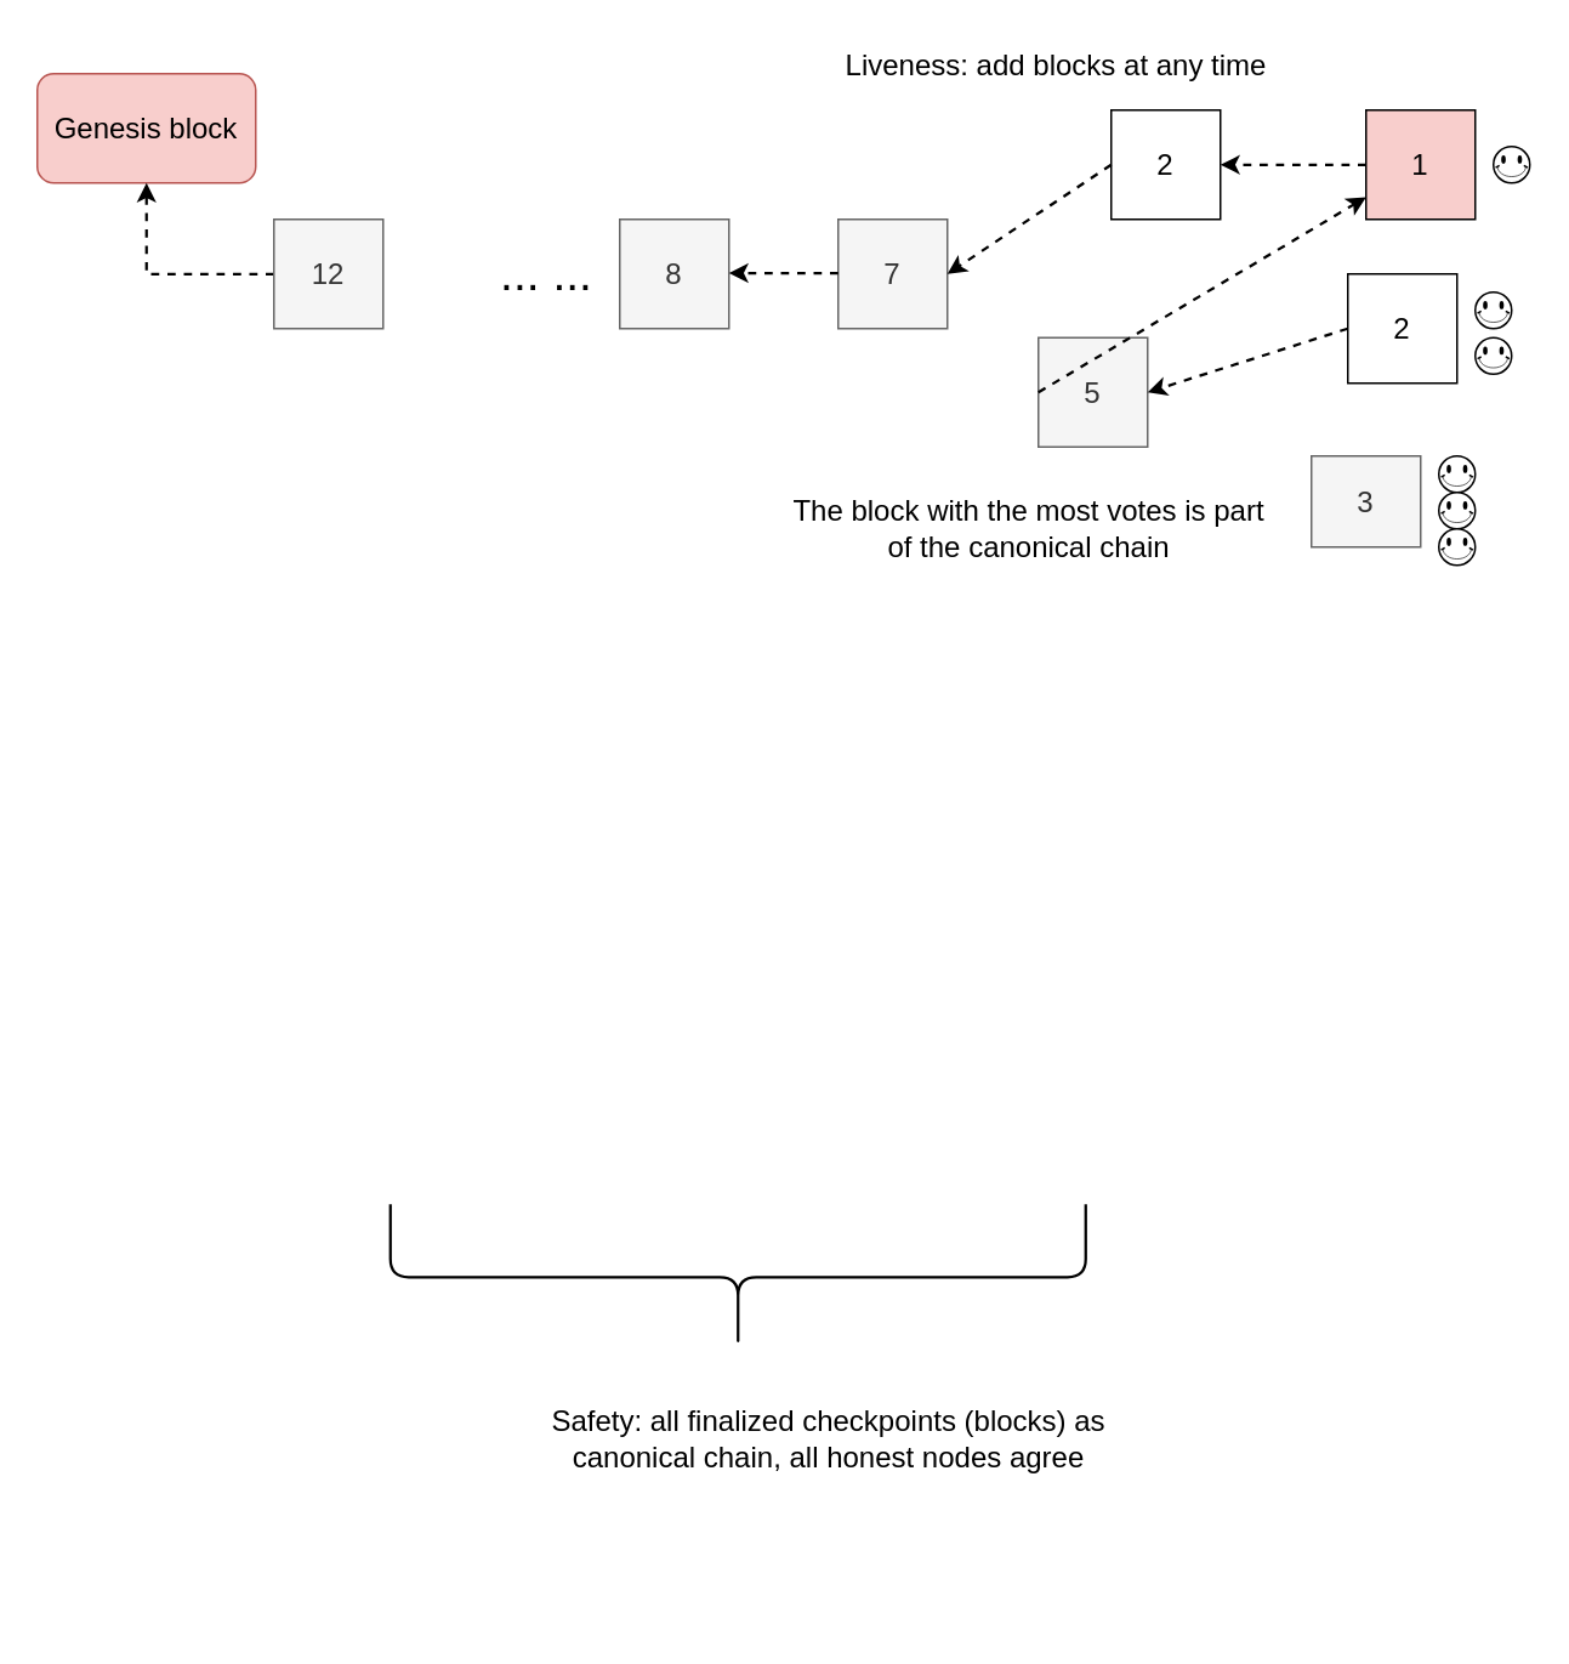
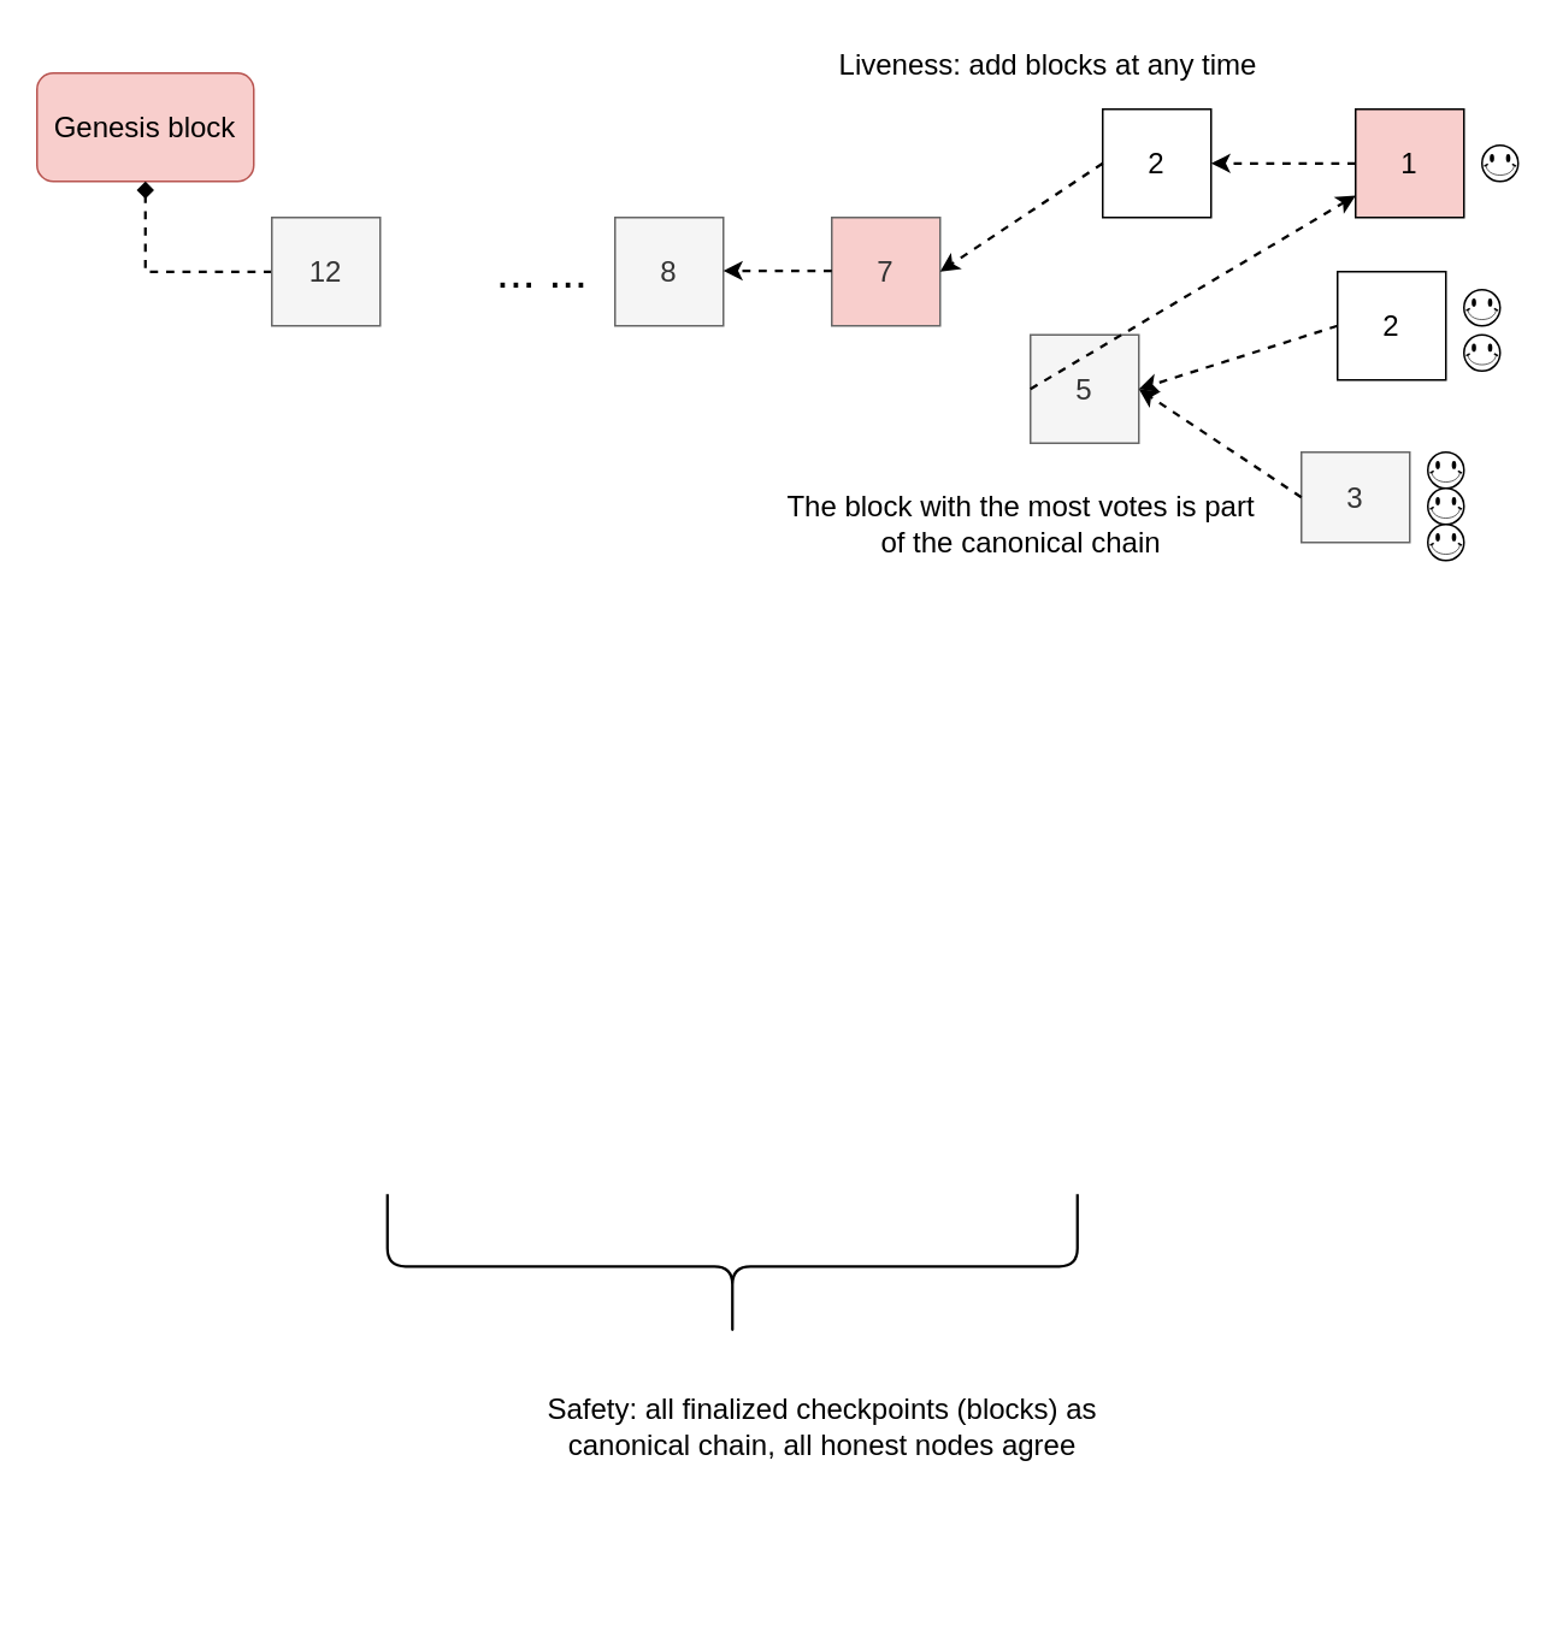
  <mxCell id="0" />
  <mxCell id="1" parent="0" />
  <mxCell id="2" value="&lt;font style=&quot;font-size: 16px;&quot;&gt;Genesis block&lt;/font&gt;" style="rounded=1;whiteSpace=wrap;html=1;fillColor=#f8cecc;strokeColor=#b85450;" vertex="1" parent="1"><mxGeometry x="20" y="40" width="120" height="60" as="geometry" /></mxCell>
- <mxCell id="3" value="" style="edgeStyle=orthogonalEdgeStyle;rounded=0;orthogonalLoop=1;jettySize=auto;html=1;strokeWidth=1.5;fontSize=16;dashed=1;" edge="1" parent="1" source="4" target="2"><mxGeometry relative="1" as="geometry" /></mxCell>
+ <mxCell id="3" value="" style="edgeStyle=orthogonalEdgeStyle;rounded=0;orthogonalLoop=1;jettySize=auto;html=1;strokeWidth=1.5;fontSize=16;dashed=1;endArrow=diamond;" edge="1" parent="1" source="4" target="2"><mxGeometry relative="1" as="geometry" /></mxCell>
  <mxCell id="4" value="12" style="whiteSpace=wrap;html=1;aspect=fixed;fontSize=16;fillColor=#f5f5f5;fontColor=#333333;strokeColor=#666666;" vertex="1" parent="1"><mxGeometry x="150" y="120" width="60" height="60" as="geometry" /></mxCell>
  <mxCell id="5" value="8" style="whiteSpace=wrap;html=1;aspect=fixed;fontSize=16;fillColor=#f5f5f5;fontColor=#333333;strokeColor=#666666;" vertex="1" parent="1"><mxGeometry x="340" y="120" width="60" height="60" as="geometry" /></mxCell>
- <mxCell id="6" value="7" style="whiteSpace=wrap;html=1;aspect=fixed;fontSize=16;fillColor=#f5f5f5;fontColor=#333333;strokeColor=#666666;" vertex="1" parent="1"><mxGeometry x="460" y="120" width="60" height="60" as="geometry" /></mxCell>
+ <mxCell id="6" value="7" style="whiteSpace=wrap;html=1;aspect=fixed;fontSize=16;fillColor=#f8cecc;fontColor=#333333;strokeColor=#666666;" vertex="1" parent="1"><mxGeometry x="460" y="120" width="60" height="60" as="geometry" /></mxCell>
  <mxCell id="7" value="" style="edgeStyle=orthogonalEdgeStyle;rounded=0;orthogonalLoop=1;jettySize=auto;html=1;strokeWidth=1.5;fontSize=16;dashed=1;" edge="1" parent="1"><mxGeometry relative="1" as="geometry"><mxPoint x="460" y="149.5" as="sourcePoint" /><mxPoint x="400" y="149.5" as="targetPoint" /></mxGeometry></mxCell>
  <mxCell id="8" value="&lt;font style=&quot;font-size: 26px;&quot;&gt;... ...&lt;/font&gt;" style="text;html=1;strokeColor=none;fillColor=none;align=center;verticalAlign=middle;whiteSpace=wrap;rounded=0;fontSize=16;" vertex="1" parent="1"><mxGeometry x="270" y="135" width="60" height="30" as="geometry" /></mxCell>
  <mxCell id="9" value="2" style="whiteSpace=wrap;html=1;aspect=fixed;fontSize=16;" vertex="1" parent="1"><mxGeometry x="610" y="60" width="60" height="60" as="geometry" /></mxCell>
  <mxCell id="10" value="5" style="whiteSpace=wrap;html=1;aspect=fixed;fontSize=16;fillColor=#f5f5f5;fontColor=#333333;strokeColor=#666666;" vertex="1" parent="1"><mxGeometry x="570" y="185" width="60" height="60" as="geometry" /></mxCell>
  <mxCell id="11" value="3" style="whiteSpace=wrap;html=1;aspect=fixed;fontSize=16;fillColor=#f5f5f5;fontColor=#333333;strokeColor=#666666;" vertex="1" parent="1"><mxGeometry x="720" y="250" width="60" height="50" as="geometry" /></mxCell>
  <mxCell id="12" value="2" style="whiteSpace=wrap;html=1;aspect=fixed;fontSize=16;" vertex="1" parent="1"><mxGeometry x="740" y="150" width="60" height="60" as="geometry" /></mxCell>
  <mxCell id="13" value="1" style="whiteSpace=wrap;html=1;aspect=fixed;fontSize=16;fillColor=#f8cecc;" vertex="1" parent="1"><mxGeometry x="750" y="60" width="60" height="60" as="geometry" /></mxCell>
  <mxCell id="14" value="" style="endArrow=classic;html=1;rounded=0;dashed=1;strokeWidth=1.5;fontSize=16;entryX=1;entryY=0.5;entryDx=0;entryDy=0;exitX=0;exitY=0.5;exitDx=0;exitDy=0;" edge="1" parent="1" source="9" target="6"><mxGeometry width="50" height="50" relative="1" as="geometry"><mxPoint x="570" y="140" as="sourcePoint" /><mxPoint x="620" y="90" as="targetPoint" /></mxGeometry></mxCell>
  <mxCell id="15" value="" style="endArrow=classic;html=1;rounded=0;dashed=1;strokeWidth=1.5;fontSize=16;exitX=0;exitY=0.5;exitDx=0;exitDy=0;" edge="1" parent="1" source="10" target="13"><mxGeometry width="50" height="50" relative="1" as="geometry"><mxPoint x="620" y="100" as="sourcePoint" /><mxPoint x="530" y="160" as="targetPoint" /></mxGeometry></mxCell>
  <mxCell id="16" value="" style="endArrow=classic;html=1;rounded=0;dashed=1;strokeWidth=1.5;fontSize=16;entryX=1;entryY=0.5;entryDx=0;entryDy=0;exitX=0;exitY=0.5;exitDx=0;exitDy=0;" edge="1" parent="1" source="13" target="9"><mxGeometry width="50" height="50" relative="1" as="geometry"><mxPoint x="620" y="100" as="sourcePoint" /><mxPoint x="530" y="160" as="targetPoint" /></mxGeometry></mxCell>
  <mxCell id="17" value="" style="endArrow=classic;html=1;rounded=0;dashed=1;strokeWidth=1.5;fontSize=16;entryX=1;entryY=0.5;entryDx=0;entryDy=0;exitX=0;exitY=0.5;exitDx=0;exitDy=0;" edge="1" parent="1" source="12" target="10"><mxGeometry width="50" height="50" relative="1" as="geometry"><mxPoint x="620" y="100" as="sourcePoint" /><mxPoint x="530" y="160" as="targetPoint" /></mxGeometry></mxCell>
+ <mxCell id="18" value="" style="endArrow=classic;html=1;rounded=0;dashed=1;strokeWidth=1.5;fontSize=16;entryX=1;entryY=0.5;entryDx=0;entryDy=0;exitX=0;exitY=0.5;exitDx=0;exitDy=0;" edge="1" parent="1" source="11" target="10"><mxGeometry width="50" height="50" relative="1" as="geometry"><mxPoint x="730" y="210" as="sourcePoint" /><mxPoint x="640" y="225" as="targetPoint" /></mxGeometry></mxCell>
  <mxCell id="19" value="&lt;font style=&quot;font-size: 16px;&quot;&gt;Liveness: add blocks at any time&lt;/font&gt;" style="text;html=1;strokeColor=none;fillColor=none;align=center;verticalAlign=middle;whiteSpace=wrap;rounded=0;" vertex="1" parent="1"><mxGeometry x="460" y="20" width="240" height="30" as="geometry" /></mxCell>
  <mxCell id="20" value="" style="verticalLabelPosition=bottom;verticalAlign=top;html=1;shape=mxgraph.basic.smiley" vertex="1" parent="1"><mxGeometry x="820" y="80" width="20" height="20" as="geometry" /></mxCell>
  <mxCell id="21" value="" style="verticalLabelPosition=bottom;verticalAlign=top;html=1;shape=mxgraph.basic.smiley" vertex="1" parent="1"><mxGeometry x="810" y="160" width="20" height="20" as="geometry" /></mxCell>
  <mxCell id="22" value="" style="verticalLabelPosition=bottom;verticalAlign=top;html=1;shape=mxgraph.basic.smiley" vertex="1" parent="1"><mxGeometry x="810" y="185" width="20" height="20" as="geometry" /></mxCell>
  <mxCell id="23" value="" style="verticalLabelPosition=bottom;verticalAlign=top;html=1;shape=mxgraph.basic.smiley" vertex="1" parent="1"><mxGeometry x="790" y="250" width="20" height="20" as="geometry" /></mxCell>
  <mxCell id="24" value="" style="verticalLabelPosition=bottom;verticalAlign=top;html=1;shape=mxgraph.basic.smiley" vertex="1" parent="1"><mxGeometry x="790" y="270" width="20" height="20" as="geometry" /></mxCell>
  <mxCell id="25" value="" style="verticalLabelPosition=bottom;verticalAlign=top;html=1;shape=mxgraph.basic.smiley" vertex="1" parent="1"><mxGeometry x="790" y="290" width="20" height="20" as="geometry" /></mxCell>
  <mxCell id="26" value="The block with the most votes is part of the canonical chain" style="text;html=1;strokeColor=none;fillColor=none;align=center;verticalAlign=middle;whiteSpace=wrap;rounded=0;fontSize=16;" vertex="1" parent="1"><mxGeometry x="430" y="261" width="270" height="57.5" as="geometry" /></mxCell>
  <mxCell id="27" value="" style="shape=curlyBracket;whiteSpace=wrap;html=1;rounded=1;flipH=1;fontSize=26;rotation=90;strokeWidth=1.5;" vertex="1" parent="1"><mxGeometry x="365" y="510" width="80" height="382" as="geometry" /></mxCell>
  <mxCell id="28" value="Safety: all finalized checkpoints (blocks) as canonical chain, all honest nodes agree" style="text;html=1;strokeColor=none;fillColor=none;align=center;verticalAlign=middle;whiteSpace=wrap;rounded=0;fontSize=16;" vertex="1" parent="1"><mxGeometry x="280" y="740" width="350" height="100" as="geometry" /></mxCell>
